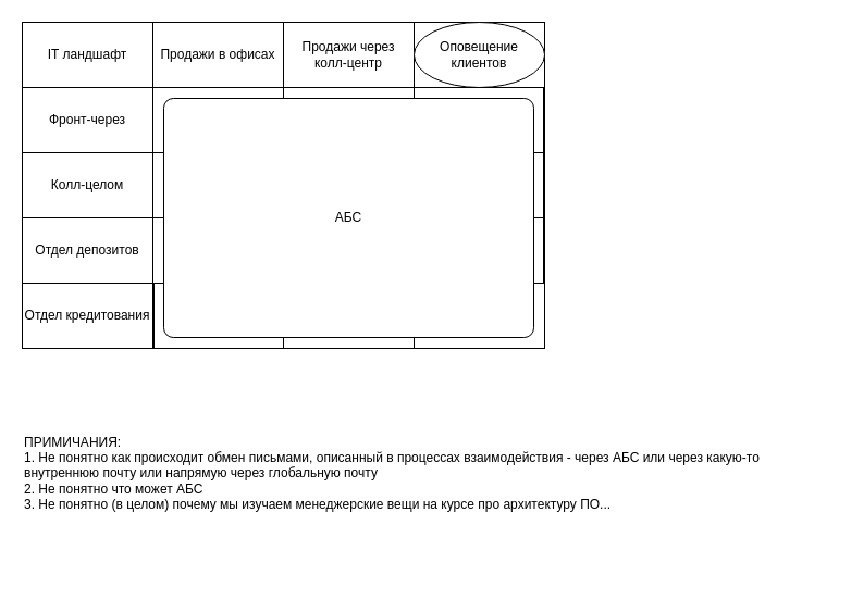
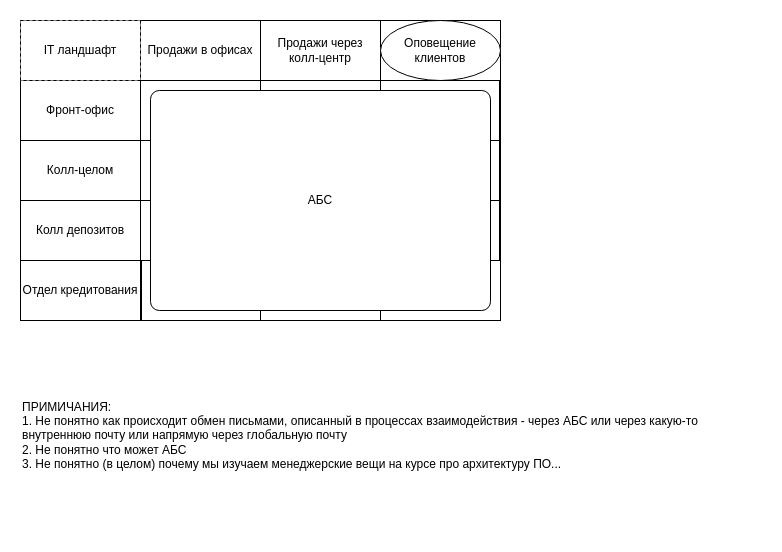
  <mxCell id="0" />
  <mxCell id="1" parent="0" />
  <mxCell id="2" value="" style="rounded=0;whiteSpace=wrap;html=1;fillColor=none;" vertex="1" parent="1"><mxGeometry x="20" y="20" width="480" height="300" as="geometry" /></mxCell>
  <mxCell id="3" value="Продажи в офисах" style="rounded=0;whiteSpace=wrap;html=1;" vertex="1" parent="1"><mxGeometry x="140" y="20" width="120" height="60" as="geometry" /></mxCell>
- <mxCell id="4" value="Фронт-через" style="rounded=0;whiteSpace=wrap;html=1;" vertex="1" parent="1"><mxGeometry x="20" y="80" width="120" height="60" as="geometry" /></mxCell>
+ <mxCell id="4" value="Фронт-офис" style="rounded=0;whiteSpace=wrap;html=1;" vertex="1" parent="1"><mxGeometry x="20" y="80" width="120" height="60" as="geometry" /></mxCell>
  <mxCell id="5" value="Отдел кредитования" style="rounded=0;whiteSpace=wrap;html=1;" vertex="1" parent="1"><mxGeometry x="20" y="260" width="120" height="60" as="geometry" /></mxCell>
- <mxCell id="6" value="Отдел депозитов" style="rounded=0;whiteSpace=wrap;html=1;" vertex="1" parent="1"><mxGeometry x="20" y="200" width="120" height="60" as="geometry" /></mxCell>
+ <mxCell id="6" value="Колл депозитов" style="rounded=0;whiteSpace=wrap;html=1;" vertex="1" parent="1"><mxGeometry x="20" y="200" width="120" height="60" as="geometry" /></mxCell>
  <mxCell id="7" value="Продажи через колл-центр" style="rounded=0;whiteSpace=wrap;html=1;" vertex="1" parent="1"><mxGeometry x="260" y="20" width="120" height="60" as="geometry" /></mxCell>
  <mxCell id="8" value="Оповещение клиентов" style="ellipse;whiteSpace=wrap;html=1;" vertex="1" parent="1"><mxGeometry x="380" y="20" width="120" height="60" as="geometry" /></mxCell>
- <mxCell id="9" value="IT ландшафт" style="rounded=0;whiteSpace=wrap;html=1;" vertex="1" parent="1"><mxGeometry x="20" y="20" width="120" height="60" as="geometry" /></mxCell>
+ <mxCell id="9" value="IT ландшафт" style="rounded=0;whiteSpace=wrap;html=1;dashed=1;" vertex="1" parent="1"><mxGeometry x="20" y="20" width="120" height="60" as="geometry" /></mxCell>
  <mxCell id="10" value="Колл-целом" style="rounded=0;whiteSpace=wrap;html=1;" vertex="1" parent="1"><mxGeometry x="20" y="140" width="120" height="60" as="geometry" /></mxCell>
  <mxCell id="11" value="" style="group" vertex="1" connectable="0" parent="1"><mxGeometry x="140" y="80" width="360" height="254" as="geometry" /></mxCell>
  <mxCell id="12" value="" style="rounded=0;whiteSpace=wrap;html=1;fillColor=none;" vertex="1" parent="11"><mxGeometry width="120" height="240" as="geometry" /></mxCell>
  <mxCell id="13" value="" style="rounded=0;whiteSpace=wrap;html=1;fillColor=none;" vertex="1" parent="11"><mxGeometry x="120" width="120" height="240" as="geometry" /></mxCell>
  <mxCell id="14" value="" style="rounded=0;whiteSpace=wrap;html=1;fillColor=none;" vertex="1" parent="11"><mxGeometry x="240" width="120" height="240" as="geometry" /></mxCell>
  <mxCell id="15" value="" style="rounded=0;whiteSpace=wrap;html=1;fillColor=none;" vertex="1" parent="11"><mxGeometry width="359" height="60" as="geometry" /></mxCell>
  <mxCell id="16" value="" style="rounded=0;whiteSpace=wrap;html=1;fillColor=none;" vertex="1" parent="11"><mxGeometry y="120" width="359" height="60" as="geometry" /></mxCell>
  <mxCell id="17" value="" style="rounded=0;whiteSpace=wrap;html=1;fillColor=none;" vertex="1" parent="11"><mxGeometry x="1" y="180" width="359" height="60" as="geometry" /></mxCell>
  <mxCell id="18" value="" style="rounded=0;whiteSpace=wrap;html=1;fillColor=none;" vertex="1" parent="11"><mxGeometry y="60" width="359" height="60" as="geometry" /></mxCell>
  <mxCell id="19" value="АБС" style="rounded=1;whiteSpace=wrap;html=1;arcSize=4;" vertex="1" parent="11"><mxGeometry x="10" y="10" width="340" height="220" as="geometry" /></mxCell>
  <mxCell id="20" value="ПРИМИЧАНИЯ:&lt;div&gt;1. Не понятно как происходит обмен письмами, описанный в процессах взаимодействия - через АБС или через какую-то внутреннюю почту или напрямую через глобальную почту&lt;/div&gt;&lt;div&gt;2. Не понятно что может АБС&lt;br&gt;3. Не понятно (в целом) почему мы изучаем менеджерские вещи на курсе про архитектуру ПО...&lt;/div&gt;" style="text;html=1;align=left;verticalAlign=middle;whiteSpace=wrap;rounded=0;" vertex="1" parent="1"><mxGeometry x="20" y="340" width="740" height="190" as="geometry" /></mxCell>
